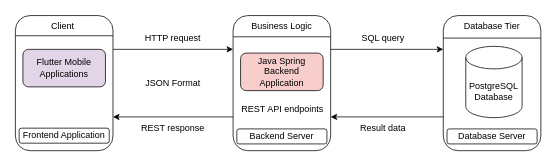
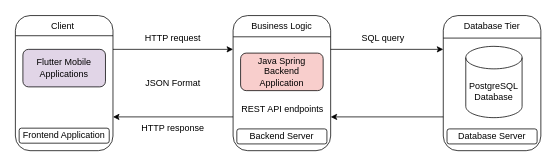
  <mxCell id="0" />
  <mxCell id="1" parent="0" />
  <mxCell id="2" value="" style="group" vertex="1" connectable="0" parent="1"><mxGeometry x="20" y="20" width="130" height="180" as="geometry" /></mxCell>
  <mxCell id="3" value="" style="rounded=1;whiteSpace=wrap;html=1;" vertex="1" parent="2"><mxGeometry width="130" height="180" as="geometry" /></mxCell>
  <mxCell id="4" value="Client&amp;nbsp;" style="text;html=1;strokeColor=none;fillColor=none;align=center;verticalAlign=middle;whiteSpace=wrap;rounded=0;" vertex="1" parent="2"><mxGeometry x="10" width="110" height="30" as="geometry" /></mxCell>
  <mxCell id="5" value="Flutter Mobile Applications" style="rounded=1;whiteSpace=wrap;html=1;fillColor=#e1d5e7;" vertex="1" parent="2"><mxGeometry x="10" y="45" width="110" height="50" as="geometry" /></mxCell>
  <mxCell id="6" value="Frontend Application" style="rounded=1;whiteSpace=wrap;html=1;" vertex="1" parent="2"><mxGeometry x="5" y="150" width="120" height="20" as="geometry" /></mxCell>
  <mxCell id="7" value="" style="endArrow=none;html=1;exitX=0.002;exitY=0.127;exitDx=0;exitDy=0;exitPerimeter=0;entryX=1;entryY=0.127;entryDx=0;entryDy=0;entryPerimeter=0;" edge="1" parent="2"><mxGeometry width="50" height="50" relative="1" as="geometry"><mxPoint x="0.26" y="26.86" as="sourcePoint" /><mxPoint x="130" y="26.86" as="targetPoint" /></mxGeometry></mxCell>
  <mxCell id="8" value="" style="group" vertex="1" connectable="0" parent="1"><mxGeometry x="310" y="20" width="140" height="180" as="geometry" /></mxCell>
  <mxCell id="9" value="" style="rounded=1;whiteSpace=wrap;html=1;" vertex="1" parent="8"><mxGeometry width="130" height="180" as="geometry" /></mxCell>
  <mxCell id="10" value="Business Logic" style="text;html=1;strokeColor=none;fillColor=none;align=center;verticalAlign=middle;whiteSpace=wrap;rounded=0;" vertex="1" parent="8"><mxGeometry x="10" width="110" height="30" as="geometry" /></mxCell>
  <mxCell id="11" value="Java Spring Backend Application" style="rounded=1;whiteSpace=wrap;html=1;fillColor=#f8cecc;" vertex="1" parent="8"><mxGeometry x="10" y="50" width="110" height="50" as="geometry" /></mxCell>
  <mxCell id="12" value="Backend Server" style="rounded=1;whiteSpace=wrap;html=1;" vertex="1" parent="8"><mxGeometry x="5" y="151" width="120" height="20" as="geometry" /></mxCell>
  <mxCell id="13" value="" style="endArrow=none;html=1;exitX=0.002;exitY=0.127;exitDx=0;exitDy=0;exitPerimeter=0;entryX=1;entryY=0.127;entryDx=0;entryDy=0;entryPerimeter=0;" edge="1" parent="8"><mxGeometry width="50" height="50" relative="1" as="geometry"><mxPoint x="0.13" y="28.29" as="sourcePoint" /><mxPoint x="129.87" y="28.29" as="targetPoint" /></mxGeometry></mxCell>
  <mxCell id="14" value="REST API endpoints" style="text;html=1;strokeColor=none;fillColor=none;align=center;verticalAlign=middle;whiteSpace=wrap;rounded=0;" vertex="1" parent="8"><mxGeometry x="-9" y="102" width="150" height="45" as="geometry" /></mxCell>
  <mxCell id="15" value="" style="group" vertex="1" connectable="0" parent="1"><mxGeometry x="590" y="20" width="130" height="180" as="geometry" /></mxCell>
  <mxCell id="16" value="" style="rounded=1;whiteSpace=wrap;html=1;" vertex="1" parent="15"><mxGeometry width="130" height="180" as="geometry" /></mxCell>
  <mxCell id="17" value="PostgreSQL&lt;br&gt;Database" style="shape=cylinder3;whiteSpace=wrap;html=1;boundedLbl=1;backgroundOutline=1;size=15;" vertex="1" parent="15"><mxGeometry x="30" y="41" width="75" height="95" as="geometry" /></mxCell>
  <mxCell id="18" value="Database Tier" style="text;html=1;strokeColor=none;fillColor=none;align=center;verticalAlign=middle;whiteSpace=wrap;rounded=0;" vertex="1" parent="15"><mxGeometry x="10" width="110" height="30" as="geometry" /></mxCell>
  <mxCell id="19" value="Database Server" style="rounded=1;whiteSpace=wrap;html=1;" vertex="1" parent="15"><mxGeometry x="5" y="151" width="120" height="20" as="geometry" /></mxCell>
  <mxCell id="20" value="" style="endArrow=none;html=1;exitX=0.002;exitY=0.127;exitDx=0;exitDy=0;exitPerimeter=0;entryX=1;entryY=0.127;entryDx=0;entryDy=0;entryPerimeter=0;" edge="1" parent="15"><mxGeometry width="50" height="50" relative="1" as="geometry"><mxPoint y="30.0" as="sourcePoint" /><mxPoint x="129.74" y="30.0" as="targetPoint" /></mxGeometry></mxCell>
  <mxCell id="21" style="edgeStyle=none;html=1;exitX=1;exitY=0.25;exitDx=0;exitDy=0;entryX=0;entryY=0.25;entryDx=0;entryDy=0;" edge="1" parent="1" source="3" target="9"><mxGeometry relative="1" as="geometry" /></mxCell>
  <mxCell id="22" style="edgeStyle=none;html=1;exitX=0;exitY=0.75;exitDx=0;exitDy=0;entryX=1;entryY=0.75;entryDx=0;entryDy=0;" edge="1" parent="1" source="9" target="3"><mxGeometry relative="1" as="geometry" /></mxCell>
  <mxCell id="23" style="edgeStyle=none;html=1;exitX=1;exitY=0.25;exitDx=0;exitDy=0;entryX=0;entryY=0.25;entryDx=0;entryDy=0;" edge="1" parent="1" source="9" target="16"><mxGeometry relative="1" as="geometry"><mxPoint x="540" y="75" as="targetPoint" /></mxGeometry></mxCell>
  <mxCell id="24" style="edgeStyle=none;html=1;exitX=0;exitY=0.75;exitDx=0;exitDy=0;entryX=1;entryY=0.75;entryDx=0;entryDy=0;" edge="1" parent="1" source="16" target="9"><mxGeometry relative="1" as="geometry" /></mxCell>
  <mxCell id="25" value="HTTP request" style="text;html=1;strokeColor=none;fillColor=none;align=center;verticalAlign=middle;whiteSpace=wrap;rounded=0;" vertex="1" parent="1"><mxGeometry x="190" y="35" width="80" height="30" as="geometry" /></mxCell>
- <mxCell id="26" value="REST response" style="text;html=1;strokeColor=none;fillColor=none;align=center;verticalAlign=middle;whiteSpace=wrap;rounded=0;" vertex="1" parent="1"><mxGeometry x="185" y="155" width="90" height="30" as="geometry" /></mxCell>
+ <mxCell id="26" value="HTTP response" style="text;html=1;strokeColor=none;fillColor=none;align=center;verticalAlign=middle;whiteSpace=wrap;rounded=0;" vertex="1" parent="1"><mxGeometry x="185" y="155" width="90" height="30" as="geometry" /></mxCell>
  <mxCell id="27" value="JSON Format" style="text;html=1;strokeColor=none;fillColor=none;align=center;verticalAlign=middle;whiteSpace=wrap;rounded=0;" vertex="1" parent="1"><mxGeometry x="180" y="95" width="100" height="30" as="geometry" /></mxCell>
  <mxCell id="28" value="SQL query" style="text;html=1;strokeColor=none;fillColor=none;align=center;verticalAlign=middle;whiteSpace=wrap;rounded=0;" vertex="1" parent="1"><mxGeometry x="480" y="35" width="60" height="30" as="geometry" /></mxCell>
- <mxCell id="29" value="Result data" style="text;html=1;strokeColor=none;fillColor=none;align=center;verticalAlign=middle;whiteSpace=wrap;rounded=0;" vertex="1" parent="1"><mxGeometry x="475" y="155" width="70" height="30" as="geometry" /></mxCell>
